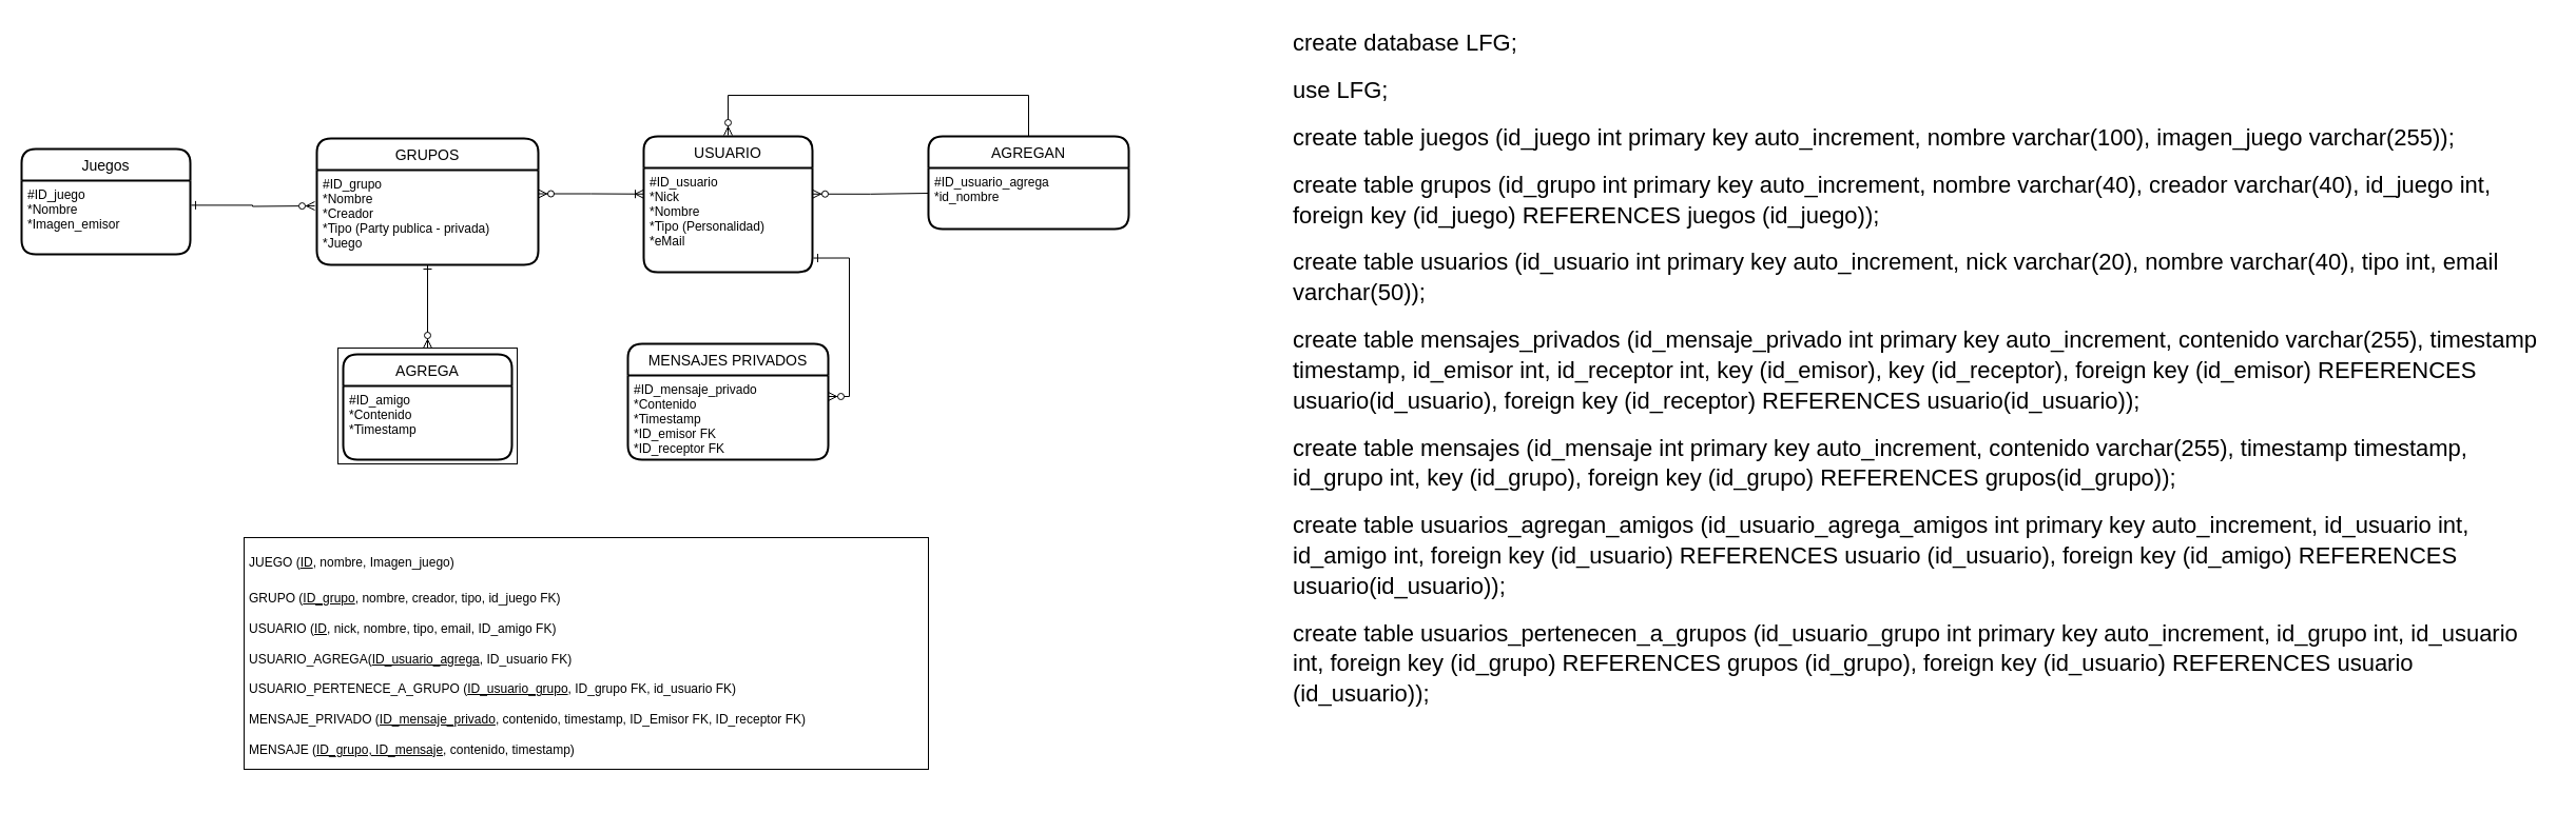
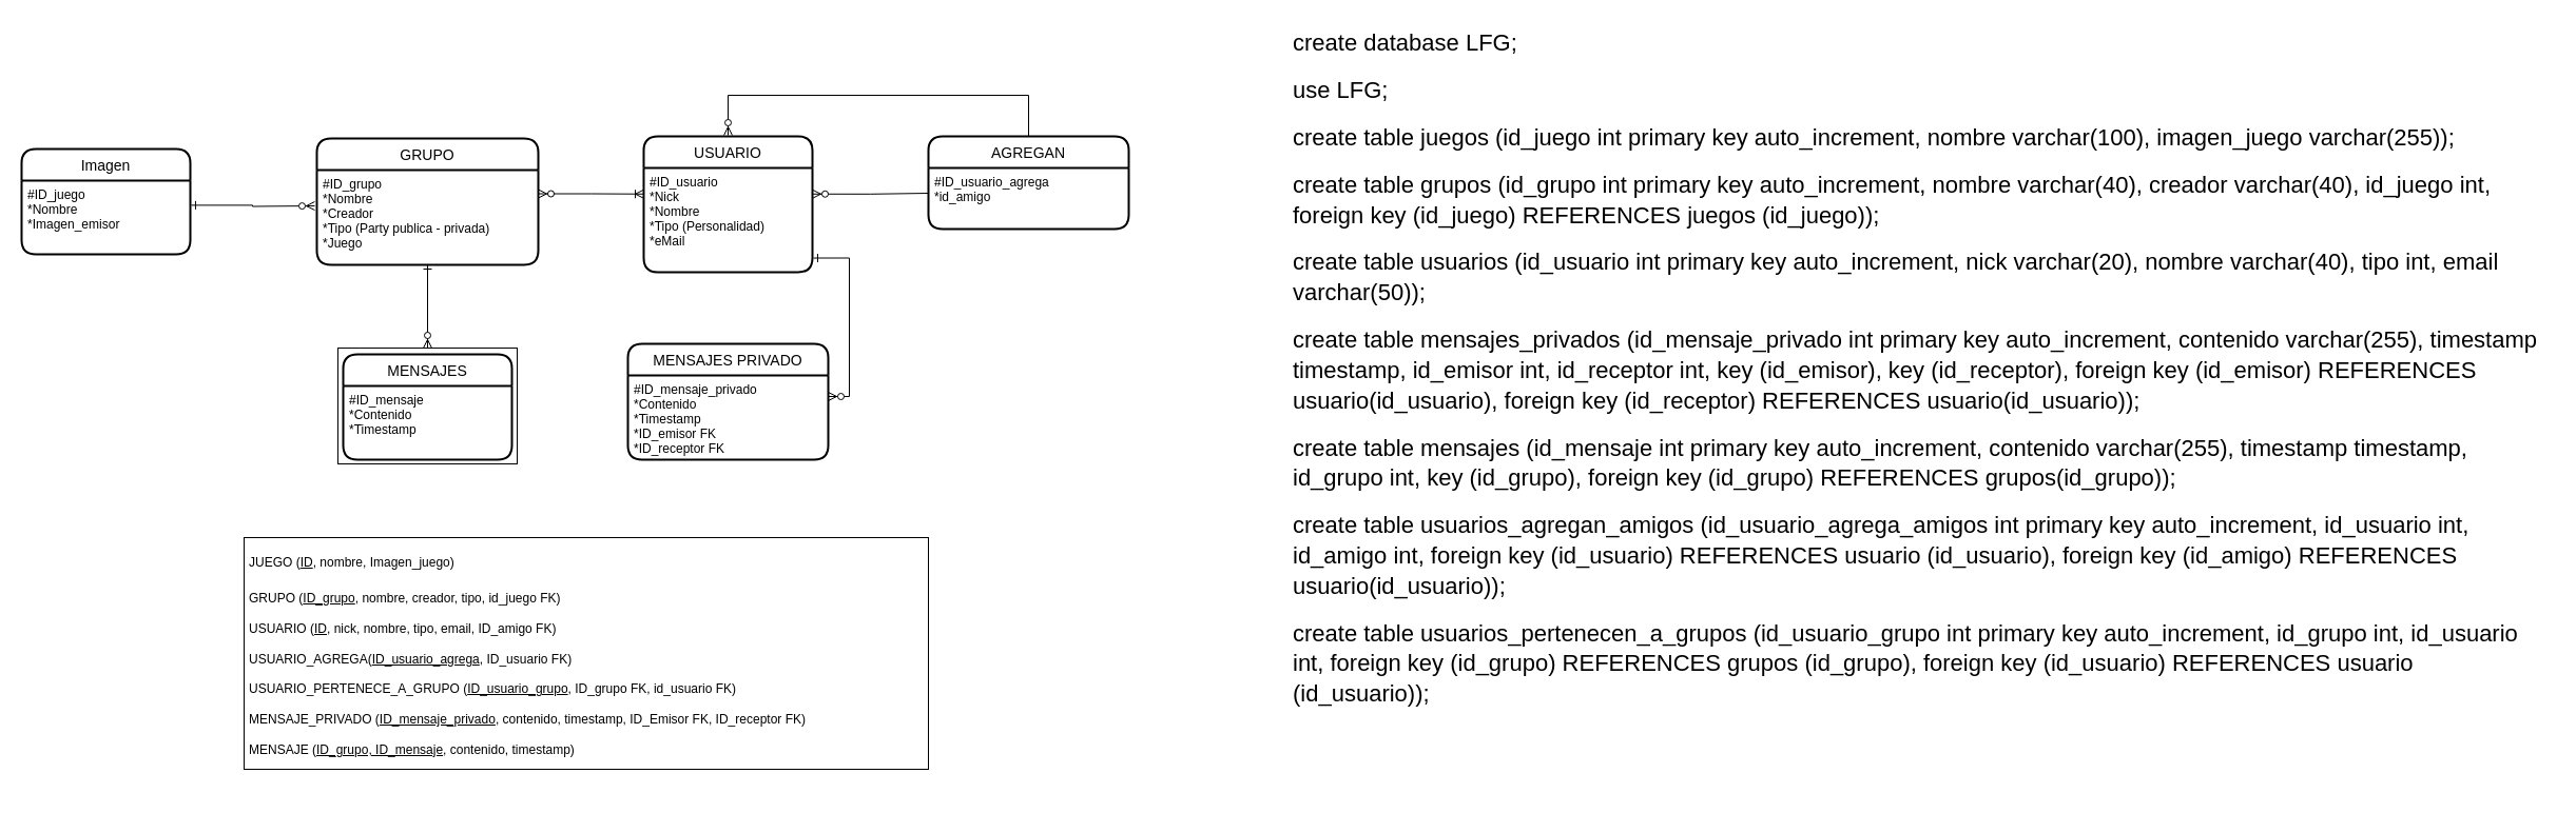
  <mxCell id="0" />
  <mxCell id="1" parent="0" />
  <mxCell id="2" value="" style="rounded=0;whiteSpace=wrap;html=1;strokeColor=#000000;" parent="1" vertex="1"><mxGeometry x="320" y="330" width="170" height="110" as="geometry" /></mxCell>
  <mxCell id="3" value="USUARIO" style="swimlane;childLayout=stackLayout;horizontal=1;startSize=30;horizontalStack=0;rounded=1;fontSize=14;fontStyle=0;strokeWidth=2;resizeParent=0;resizeLast=1;shadow=0;dashed=0;align=center;" parent="1" vertex="1"><mxGeometry x="610" y="129" width="160" height="129" as="geometry" /></mxCell>
  <mxCell id="4" value="#ID_usuario&#10;*Nick&#10;*Nombre&#10;*Tipo (Personalidad)&#10;*eMail" style="align=left;strokeColor=none;fillColor=none;spacingLeft=4;fontSize=12;verticalAlign=top;resizable=0;rotatable=0;part=1;" parent="3" vertex="1"><mxGeometry y="30" width="160" height="99" as="geometry" /></mxCell>
  <mxCell id="5" style="edgeStyle=orthogonalEdgeStyle;rounded=0;orthogonalLoop=1;jettySize=auto;html=1;endArrow=ERzeroToMany;endFill=1;startArrow=none;startFill=0;exitX=0.5;exitY=0;exitDx=0;exitDy=0;" parent="3" source="20" edge="1"><mxGeometry relative="1" as="geometry"><mxPoint x="80" y="-1" as="targetPoint" /><mxPoint x="370" y="-29" as="sourcePoint" /><Array as="points"><mxPoint x="365" y="-39" /><mxPoint x="80" y="-39" /></Array></mxGeometry></mxCell>
- <mxCell id="6" value="GRUPOS" style="swimlane;childLayout=stackLayout;horizontal=1;startSize=30;horizontalStack=0;rounded=1;fontSize=14;fontStyle=0;strokeWidth=2;resizeParent=0;resizeLast=1;shadow=0;dashed=0;align=center;" parent="1" vertex="1"><mxGeometry x="300" y="131" width="210" height="120" as="geometry" /></mxCell>
+ <mxCell id="6" value="GRUPO" style="swimlane;childLayout=stackLayout;horizontal=1;startSize=30;horizontalStack=0;rounded=1;fontSize=14;fontStyle=0;strokeWidth=2;resizeParent=0;resizeLast=1;shadow=0;dashed=0;align=center;" parent="1" vertex="1"><mxGeometry x="300" y="131" width="210" height="120" as="geometry" /></mxCell>
  <mxCell id="7" value="#ID_grupo&#10;*Nombre&#10;*Creador&#10;*Tipo (Party publica - privada)&#10;*Juego" style="align=left;strokeColor=none;fillColor=none;spacingLeft=4;fontSize=12;verticalAlign=top;resizable=0;rotatable=0;part=1;" parent="6" vertex="1"><mxGeometry y="30" width="210" height="90" as="geometry" /></mxCell>
- <mxCell id="8" value="Juegos" style="swimlane;childLayout=stackLayout;horizontal=1;startSize=30;horizontalStack=0;rounded=1;fontSize=14;fontStyle=0;strokeWidth=2;resizeParent=0;resizeLast=1;shadow=0;dashed=0;align=center;" parent="1" vertex="1"><mxGeometry x="20" y="141" width="160" height="100" as="geometry" /></mxCell>
+ <mxCell id="8" value="Imagen" style="swimlane;childLayout=stackLayout;horizontal=1;startSize=30;horizontalStack=0;rounded=1;fontSize=14;fontStyle=0;strokeWidth=2;resizeParent=0;resizeLast=1;shadow=0;dashed=0;align=center;" parent="1" vertex="1"><mxGeometry x="20" y="141" width="160" height="100" as="geometry" /></mxCell>
  <mxCell id="9" value="#ID_juego&#10;*Nombre&#10;*Imagen_emisor" style="align=left;strokeColor=none;fillColor=none;spacingLeft=4;fontSize=12;verticalAlign=top;resizable=0;rotatable=0;part=1;" parent="8" vertex="1"><mxGeometry y="30" width="160" height="70" as="geometry" /></mxCell>
- <mxCell id="10" value="MENSAJES PRIVADOS" style="swimlane;childLayout=stackLayout;horizontal=1;startSize=30;horizontalStack=0;rounded=1;fontSize=14;fontStyle=0;strokeWidth=2;resizeParent=0;resizeLast=1;shadow=0;dashed=0;align=center;" parent="1" vertex="1"><mxGeometry x="595" y="326" width="190" height="110" as="geometry" /></mxCell>
+ <mxCell id="10" value="MENSAJES PRIVADO" style="swimlane;childLayout=stackLayout;horizontal=1;startSize=30;horizontalStack=0;rounded=1;fontSize=14;fontStyle=0;strokeWidth=2;resizeParent=0;resizeLast=1;shadow=0;dashed=0;align=center;" parent="1" vertex="1"><mxGeometry x="595" y="326" width="190" height="110" as="geometry" /></mxCell>
  <mxCell id="11" value="#ID_mensaje_privado&#10;*Contenido&#10;*Timestamp&#10;*ID_emisor FK&#10;*ID_receptor FK" style="align=left;strokeColor=none;fillColor=none;spacingLeft=4;fontSize=12;verticalAlign=top;resizable=0;rotatable=0;part=1;" parent="10" vertex="1"><mxGeometry y="30" width="190" height="80" as="geometry" /></mxCell>
  <mxCell id="12" style="edgeStyle=orthogonalEdgeStyle;rounded=0;orthogonalLoop=1;jettySize=auto;html=1;exitX=1;exitY=0.25;exitDx=0;exitDy=0;entryX=0;entryY=0.25;entryDx=0;entryDy=0;endArrow=ERoneToMany;endFill=0;startArrow=ERzeroToMany;startFill=1;" parent="1" source="7" target="4" edge="1"><mxGeometry relative="1" as="geometry" /></mxCell>
  <mxCell id="13" style="edgeStyle=orthogonalEdgeStyle;rounded=0;orthogonalLoop=1;jettySize=auto;html=1;exitX=0.5;exitY=1;exitDx=0;exitDy=0;endArrow=ERzeroToMany;endFill=1;startArrow=ERone;startFill=0;entryX=0.5;entryY=0;entryDx=0;entryDy=0;" parent="1" source="7" target="2" edge="1"><mxGeometry relative="1" as="geometry"><mxPoint x="405" y="320" as="targetPoint" /></mxGeometry></mxCell>
  <mxCell id="14" style="edgeStyle=orthogonalEdgeStyle;rounded=0;orthogonalLoop=1;jettySize=auto;html=1;exitX=1;exitY=0.25;exitDx=0;exitDy=0;endArrow=ERone;endFill=0;startArrow=ERzeroToMany;startFill=1;entryX=1.006;entryY=0.864;entryDx=0;entryDy=0;entryPerimeter=0;" parent="1" source="11" target="4" edge="1"><mxGeometry relative="1" as="geometry" /></mxCell>
  <mxCell id="15" style="edgeStyle=orthogonalEdgeStyle;rounded=0;orthogonalLoop=1;jettySize=auto;html=1;endArrow=ERzeroToMany;endFill=1;startArrow=ERone;startFill=0;exitX=1.006;exitY=0.334;exitDx=0;exitDy=0;exitPerimeter=0;" parent="1" source="9" edge="1"><mxGeometry relative="1" as="geometry"><mxPoint x="298" y="195" as="targetPoint" /><mxPoint x="190" y="195" as="sourcePoint" /></mxGeometry></mxCell>
  <mxCell id="16" value="&lt;h1&gt;&lt;span style=&quot;font-size: 12px ; font-weight: 400&quot;&gt;JUEGO (&lt;u&gt;ID&lt;/u&gt;, nombre, Imagen_juego)&lt;/span&gt;&lt;br style=&quot;font-size: 12px ; font-weight: 400&quot;&gt;&lt;/h1&gt;&lt;div&gt;&lt;span style=&quot;font-size: 12px ; font-weight: 400&quot;&gt;GRUPO (&lt;u&gt;ID_grupo&lt;/u&gt;, nombre, creador, tipo, id_juego FK)&lt;/span&gt;&lt;/div&gt;&lt;div&gt;&lt;span style=&quot;font-size: 12px ; font-weight: 400&quot;&gt;&lt;br&gt;&lt;/span&gt;&lt;/div&gt;&lt;div&gt;USUARIO (&lt;u&gt;ID&lt;/u&gt;, nick, nombre, tipo, email, ID_amigo FK)&lt;/div&gt;&lt;div&gt;&lt;br&gt;&lt;/div&gt;&lt;div&gt;USUARIO_AGREGA(&lt;u&gt;ID_usuario_agrega&lt;/u&gt;, ID_usuario FK)&lt;/div&gt;&lt;div&gt;&lt;br&gt;&lt;/div&gt;&lt;div&gt;USUARIO_PERTENECE_A_GRUPO (&lt;u&gt;ID_usuario_grupo&lt;/u&gt;, ID_grupo FK, id_usuario FK)&lt;/div&gt;&lt;div&gt;&lt;br&gt;&lt;/div&gt;&lt;div&gt;MENSAJE_PRIVADO (&lt;u&gt;ID_mensaje_privado&lt;/u&gt;, contenido, timestamp, ID_Emisor FK, ID_receptor FK)&lt;/div&gt;&lt;div&gt;&lt;br&gt;&lt;/div&gt;&lt;div&gt;MENSAJE (&lt;u&gt;ID_grupo,&amp;nbsp;ID_mensaje&lt;/u&gt;, contenido, timestamp)&lt;/div&gt;" style="text;html=1;fillColor=none;spacing=5;spacingTop=-20;whiteSpace=wrap;overflow=hidden;rounded=0;strokeColor=#000000;align=left;" parent="1" vertex="1"><mxGeometry x="231" y="510" width="649" height="220" as="geometry" /></mxCell>
  <mxCell id="17" value="&lt;h1 style=&quot;font-size: 22px&quot;&gt;&lt;/h1&gt;&lt;h1&gt;&lt;span style=&quot;font-weight: normal&quot;&gt;&lt;span style=&quot;font-size: 22px&quot;&gt;create database LFG;&lt;/span&gt;&lt;br&gt;&lt;/span&gt;&lt;/h1&gt;&lt;h1&gt;&lt;span style=&quot;font-size: 22px ; font-weight: normal&quot;&gt;use LFG;&lt;/span&gt;&lt;/h1&gt;&lt;h1&gt;&lt;span style=&quot;font-size: 22px ; font-weight: normal&quot;&gt;create table juegos (id_juego int primary key auto_increment, nombre varchar(100), imagen_juego varchar(255));&lt;/span&gt;&lt;/h1&gt;&lt;h1&gt;&lt;span style=&quot;font-size: 22px ; font-weight: normal&quot;&gt;create table grupos (id_grupo int primary key auto_increment, nombre varchar(40), creador varchar(40), id_juego int, foreign key (id_juego) REFERENCES juegos (id_juego));&lt;/span&gt;&lt;/h1&gt;&lt;h1&gt;&lt;span style=&quot;font-size: 22px ; font-weight: normal&quot;&gt;create table usuarios (id_usuario int primary key auto_increment, nick varchar(20), nombre varchar(40), tipo int, email varchar(50));&lt;/span&gt;&lt;/h1&gt;&lt;h1&gt;&lt;span style=&quot;font-size: 22px ; font-weight: normal&quot;&gt;create table mensajes_privados (id_mensaje_privado int primary key auto_increment, contenido varchar(255), timestamp timestamp, id_emisor int, id_receptor int, key (id_emisor), key (id_receptor), foreign key (id_emisor) REFERENCES usuario(id_usuario), foreign key (id_receptor) REFERENCES usuario(id_usuario));&lt;/span&gt;&lt;/h1&gt;&lt;h1&gt;&lt;span style=&quot;font-size: 22px ; font-weight: normal&quot;&gt;create table mensajes (id_mensaje int primary key auto_increment, contenido varchar(255), timestamp timestamp, id_grupo int, key (id_grupo), foreign key (id_grupo) REFERENCES grupos(id_grupo));&lt;/span&gt;&lt;/h1&gt;&lt;h1&gt;&lt;span style=&quot;font-size: 22px ; font-weight: normal&quot;&gt;create table usuarios_agregan_amigos (id_usuario_agrega_amigos int primary key auto_increment, id_usuario int, id_amigo int, foreign key (id_usuario) REFERENCES usuario (id_usuario), foreign key (id_amigo) REFERENCES usuario(id_usuario));&lt;/span&gt;&lt;/h1&gt;&lt;h1&gt;&lt;span style=&quot;font-size: 22px ; font-weight: normal&quot;&gt;create table usuarios_pertenecen_a_grupos (id_usuario_grupo int primary key auto_increment, id_grupo int, id_usuario int, foreign key (id_grupo) REFERENCES grupos (id_grupo), foreign key (id_usuario) REFERENCES usuario (id_usuario));&lt;/span&gt;&lt;/h1&gt;&lt;div style=&quot;font-size: 22px&quot;&gt;&lt;br&gt;&lt;/div&gt;" style="text;html=1;strokeColor=none;fillColor=none;spacing=5;spacingTop=-20;whiteSpace=wrap;overflow=hidden;rounded=0;" parent="1" vertex="1"><mxGeometry x="1221" y="20" width="1200" height="730" as="geometry" /></mxCell>
- <mxCell id="18" value="AGREGA" style="swimlane;childLayout=stackLayout;horizontal=1;startSize=30;horizontalStack=0;rounded=1;fontSize=14;fontStyle=0;strokeWidth=2;resizeParent=0;resizeLast=1;shadow=0;dashed=0;align=center;" parent="1" vertex="1"><mxGeometry x="325" y="336" width="160" height="100" as="geometry" /></mxCell>
- <mxCell id="19" value="#ID_amigo&#10;*Contenido&#10;*Timestamp" style="align=left;strokeColor=none;fillColor=none;spacingLeft=4;fontSize=12;verticalAlign=top;resizable=0;rotatable=0;part=1;" parent="18" vertex="1"><mxGeometry y="30" width="160" height="70" as="geometry" /></mxCell>
+ <mxCell id="18" value="MENSAJES" style="swimlane;childLayout=stackLayout;horizontal=1;startSize=30;horizontalStack=0;rounded=1;fontSize=14;fontStyle=0;strokeWidth=2;resizeParent=0;resizeLast=1;shadow=0;dashed=0;align=center;" parent="1" vertex="1"><mxGeometry x="325" y="336" width="160" height="100" as="geometry" /></mxCell>
+ <mxCell id="19" value="#ID_mensaje&#10;*Contenido&#10;*Timestamp" style="align=left;strokeColor=none;fillColor=none;spacingLeft=4;fontSize=12;verticalAlign=top;resizable=0;rotatable=0;part=1;" parent="18" vertex="1"><mxGeometry y="30" width="160" height="70" as="geometry" /></mxCell>
  <mxCell id="20" value="AGREGAN" style="swimlane;childLayout=stackLayout;horizontal=1;startSize=30;horizontalStack=0;rounded=1;fontSize=14;fontStyle=0;strokeWidth=2;resizeParent=0;resizeLast=1;shadow=0;dashed=0;align=center;" parent="1" vertex="1"><mxGeometry x="880" y="129" width="190" height="88" as="geometry" /></mxCell>
- <mxCell id="21" value="#ID_usuario_agrega&#10;*id_nombre&#10;" style="align=left;strokeColor=none;fillColor=none;spacingLeft=4;fontSize=12;verticalAlign=top;resizable=0;rotatable=0;part=1;" parent="20" vertex="1"><mxGeometry y="30" width="190" height="58" as="geometry" /></mxCell>
+ <mxCell id="21" value="#ID_usuario_agrega&#10;*id_amigo&#10;" style="align=left;strokeColor=none;fillColor=none;spacingLeft=4;fontSize=12;verticalAlign=top;resizable=0;rotatable=0;part=1;" parent="20" vertex="1"><mxGeometry y="30" width="190" height="58" as="geometry" /></mxCell>
  <mxCell id="22" style="edgeStyle=orthogonalEdgeStyle;rounded=0;orthogonalLoop=1;jettySize=auto;html=1;exitX=1;exitY=0.25;exitDx=0;exitDy=0;entryX=0;entryY=0.414;entryDx=0;entryDy=0;entryPerimeter=0;startArrow=ERzeroToMany;startFill=1;endArrow=none;endFill=0;" parent="1" source="4" target="21" edge="1"><mxGeometry relative="1" as="geometry" /></mxCell>
